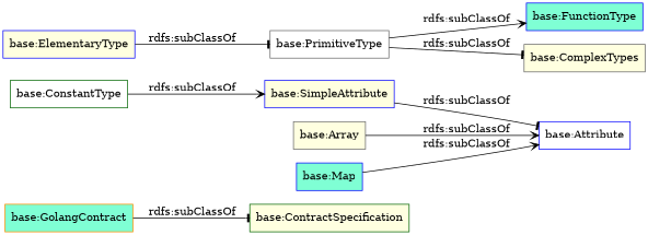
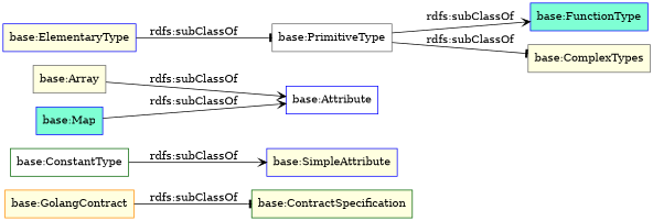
  digraph {
    rankdir=LR
    node [color=blue fillcolor=lightyellow shape=rectangle style=filled]
    edge [arrowhead=tee]
-   "base:GolangContract" [color=darkorange fillcolor=aquamarine]
+   "base:GolangContract" [color=darkorange]
    "base:ContractSpecification" [color=darkgreen]
    "base:ConstantType" [color=darkgreen fillcolor=white]
    "base:SimpleAttribute"
    "base:Attribute" [fillcolor=white]
    "base:Array" [color=gray40]
    "base:Map" [fillcolor=aquamarine]
    "base:PrimitiveType" [color=gray40 fillcolor=white]
    "base:ElementaryType"
    "base:FunctionType" [fillcolor=aquamarine]
    "base:ComplexTypes" [color=gray40]
    "base:GolangContract" -> "base:ContractSpecification" [label="rdfs:subClassOf"]
    "base:ConstantType" -> "base:SimpleAttribute" [arrowhead=vee label="rdfs:subClassOf"]
-   "base:SimpleAttribute" -> "base:Attribute" [label="rdfs:subClassOf"]
    "base:Array" -> "base:Attribute" [arrowhead=vee label="rdfs:subClassOf"]
    "base:Map" -> "base:Attribute" [arrowhead=vee label="rdfs:subClassOf"]
    "base:PrimitiveType" -> "base:FunctionType" [arrowhead=vee label="rdfs:subClassOf"]
    "base:PrimitiveType" -> "base:ComplexTypes" [label="rdfs:subClassOf"]
    "base:ElementaryType" -> "base:PrimitiveType" [label="rdfs:subClassOf"]
  }
